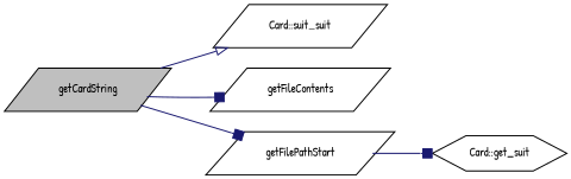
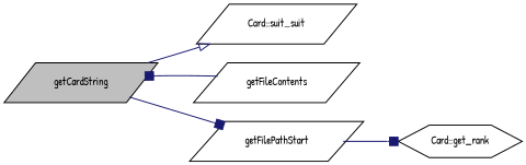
  digraph {
    fontname="Patrick Hand"
    rankdir=LR
    node [color=black fillcolor=white fontname="Patrick Hand" fontsize=10 shape=parallelogram style=filled]
    edge [arrowhead=box color=midnightblue fontname="Patrick Hand" fontsize=10 labelfontname=Helvetica labelfontsize=10 style=solid]
    n1 [fillcolor=grey75 fontcolor=black height=0.2 label=getCardString width=0.4]
    n2 [height=0.2 label="Card::suit_suit" width=0.4]
    n3 [height=0.2 label=getFileContents width=0.4]
    n4 [height=0.2 label=getFilePathStart width=0.4]
-   n5 [height=0.2 label="Card::get_suit" shape=hexagon width=0.4]
+   n5 [height=0.2 label="Card::get_rank" shape=hexagon width=0.4]
    n1 -> n2 [arrowhead=onormal]
-   n1 -> n3
+   n3 -> n1
    n1 -> n4
    n4 -> n5
  }
